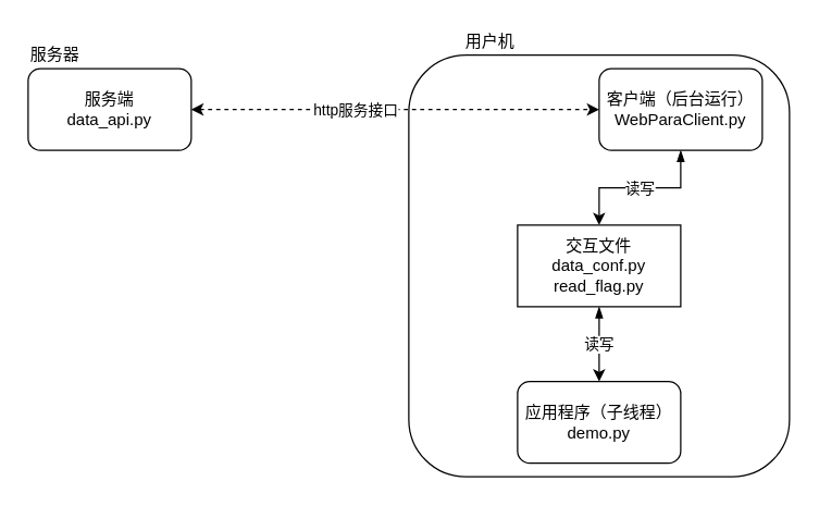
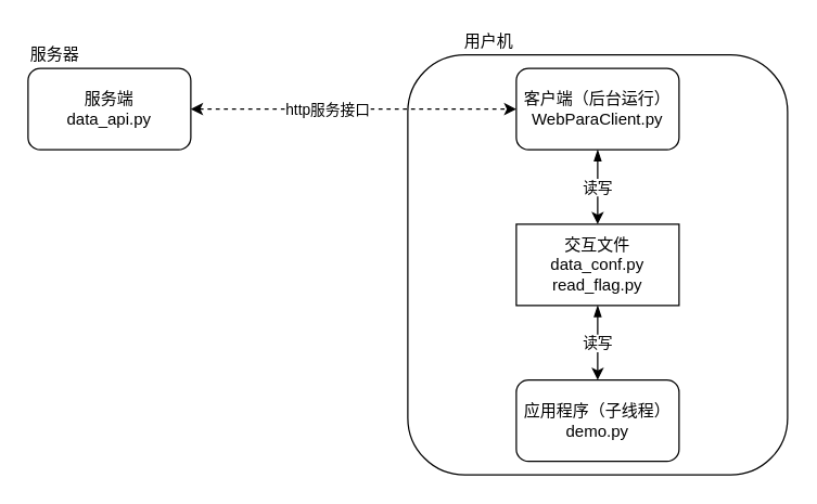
  <mxCell id="0" />
  <mxCell id="1" parent="0" />
  <mxCell id="2" value="服务端&lt;br&gt;data_api.py" style="rounded=1;whiteSpace=wrap;html=1;" vertex="1" parent="1"><mxGeometry x="20" y="50" width="120" height="60" as="geometry" /></mxCell>
  <mxCell id="3" value="" style="rounded=1;whiteSpace=wrap;html=1;" vertex="1" parent="1"><mxGeometry x="300" y="40" width="280" height="310" as="geometry" /></mxCell>
  <mxCell id="4" value="读写" style="edgeStyle=orthogonalEdgeStyle;rounded=0;orthogonalLoop=1;jettySize=auto;html=1;exitX=0.5;exitY=1;exitDx=0;exitDy=0;startArrow=blockThin;startFill=1;" edge="1" parent="1" source="5" target="12"><mxGeometry relative="1" as="geometry" /></mxCell>
- <mxCell id="5" value="客户端（后台运行）&lt;br&gt;WebParaClient.py" style="rounded=1;whiteSpace=wrap;html=1;" vertex="1" parent="1"><mxGeometry x="440" y="50" width="120" height="60" as="geometry" /></mxCell>
+ <mxCell id="5" value="客户端（后台运行）&lt;br&gt;WebParaClient.py" style="rounded=1;whiteSpace=wrap;html=1;" vertex="1" parent="1"><mxGeometry x="380" y="50" width="120" height="60" as="geometry" /></mxCell>
  <mxCell id="6" value="应用程序（子线程）&lt;br&gt;demo.py" style="rounded=1;whiteSpace=wrap;html=1;" vertex="1" parent="1"><mxGeometry x="380" y="280" width="120" height="60" as="geometry" /></mxCell>
  <mxCell id="7" value="服务器" style="text;html=1;strokeColor=none;fillColor=none;align=center;verticalAlign=middle;whiteSpace=wrap;rounded=0;" vertex="1" parent="1"><mxGeometry x="20" y="30" width="40" height="20" as="geometry" /></mxCell>
  <mxCell id="8" value="用户机" style="text;html=1;strokeColor=none;fillColor=none;align=center;verticalAlign=middle;whiteSpace=wrap;rounded=0;" vertex="1" parent="1"><mxGeometry x="340" y="20" width="40" height="20" as="geometry" /></mxCell>
  <mxCell id="9" value="" style="endArrow=classic;startArrow=classic;html=1;entryX=0;entryY=0.5;entryDx=0;entryDy=0;exitX=1;exitY=0.5;exitDx=0;exitDy=0;dashed=1;" edge="1" parent="1" source="2" target="5"><mxGeometry width="50" height="50" relative="1" as="geometry"><mxPoint x="180" y="110" as="sourcePoint" /><mxPoint x="230" y="60" as="targetPoint" /></mxGeometry></mxCell>
  <mxCell id="10" value="http服务接口" style="edgeLabel;html=1;align=center;verticalAlign=middle;resizable=0;points=[];" vertex="1" connectable="0" parent="9"><mxGeometry x="-0.35" y="2" relative="1" as="geometry"><mxPoint x="22" y="2" as="offset" /></mxGeometry></mxCell>
  <mxCell id="11" value="读写" style="edgeStyle=orthogonalEdgeStyle;rounded=0;orthogonalLoop=1;jettySize=auto;html=1;exitX=0.5;exitY=1;exitDx=0;exitDy=0;startArrow=blockThin;startFill=1;" edge="1" parent="1" source="12" target="6"><mxGeometry relative="1" as="geometry" /></mxCell>
  <mxCell id="12" value="交互文件&lt;br&gt;data_conf.py&lt;br&gt;read_flag.py" style="rounded=0;whiteSpace=wrap;html=1;" vertex="1" parent="1"><mxGeometry x="380" y="165" width="120" height="60" as="geometry" /></mxCell>
